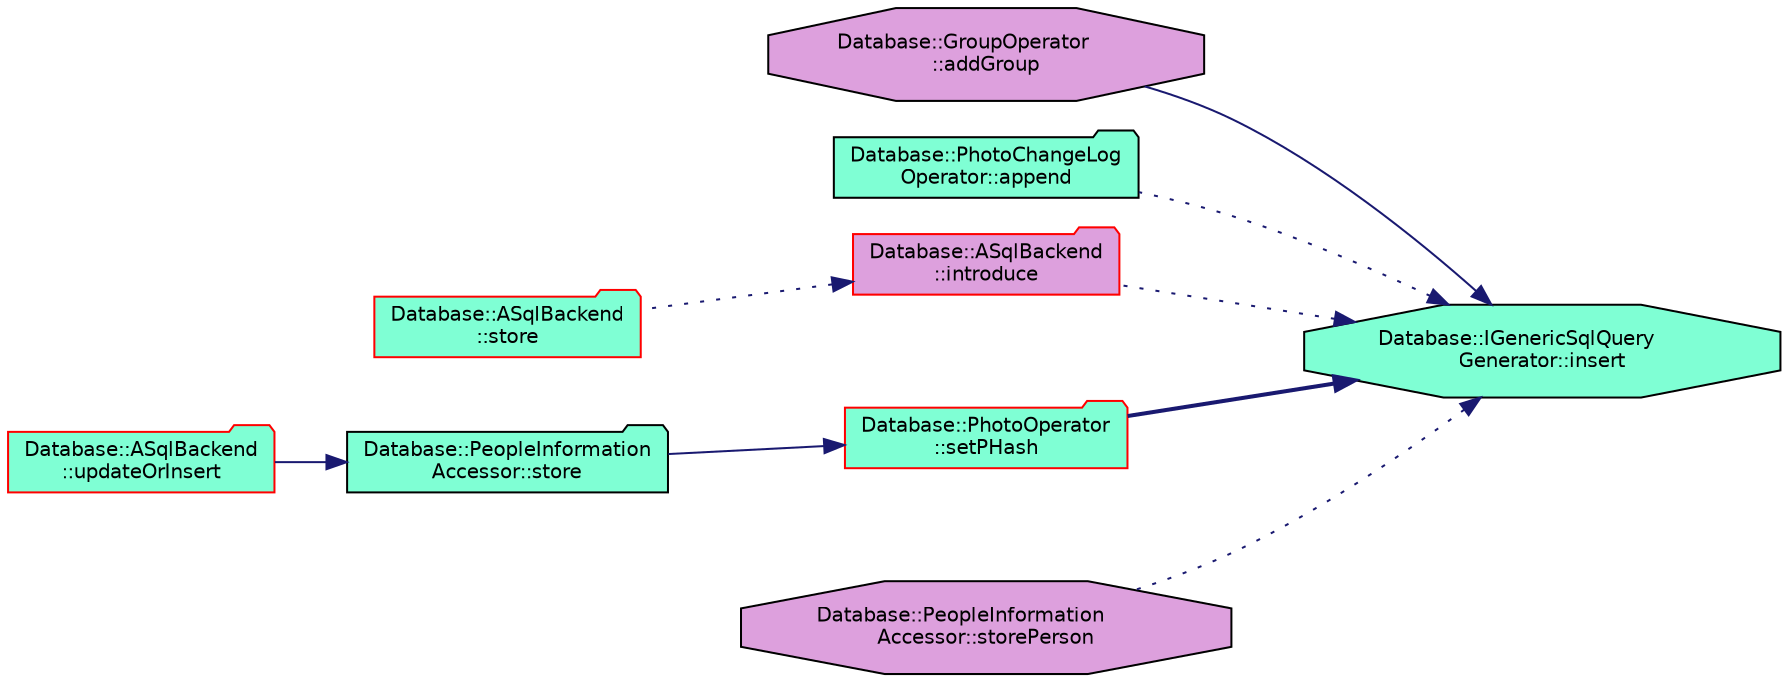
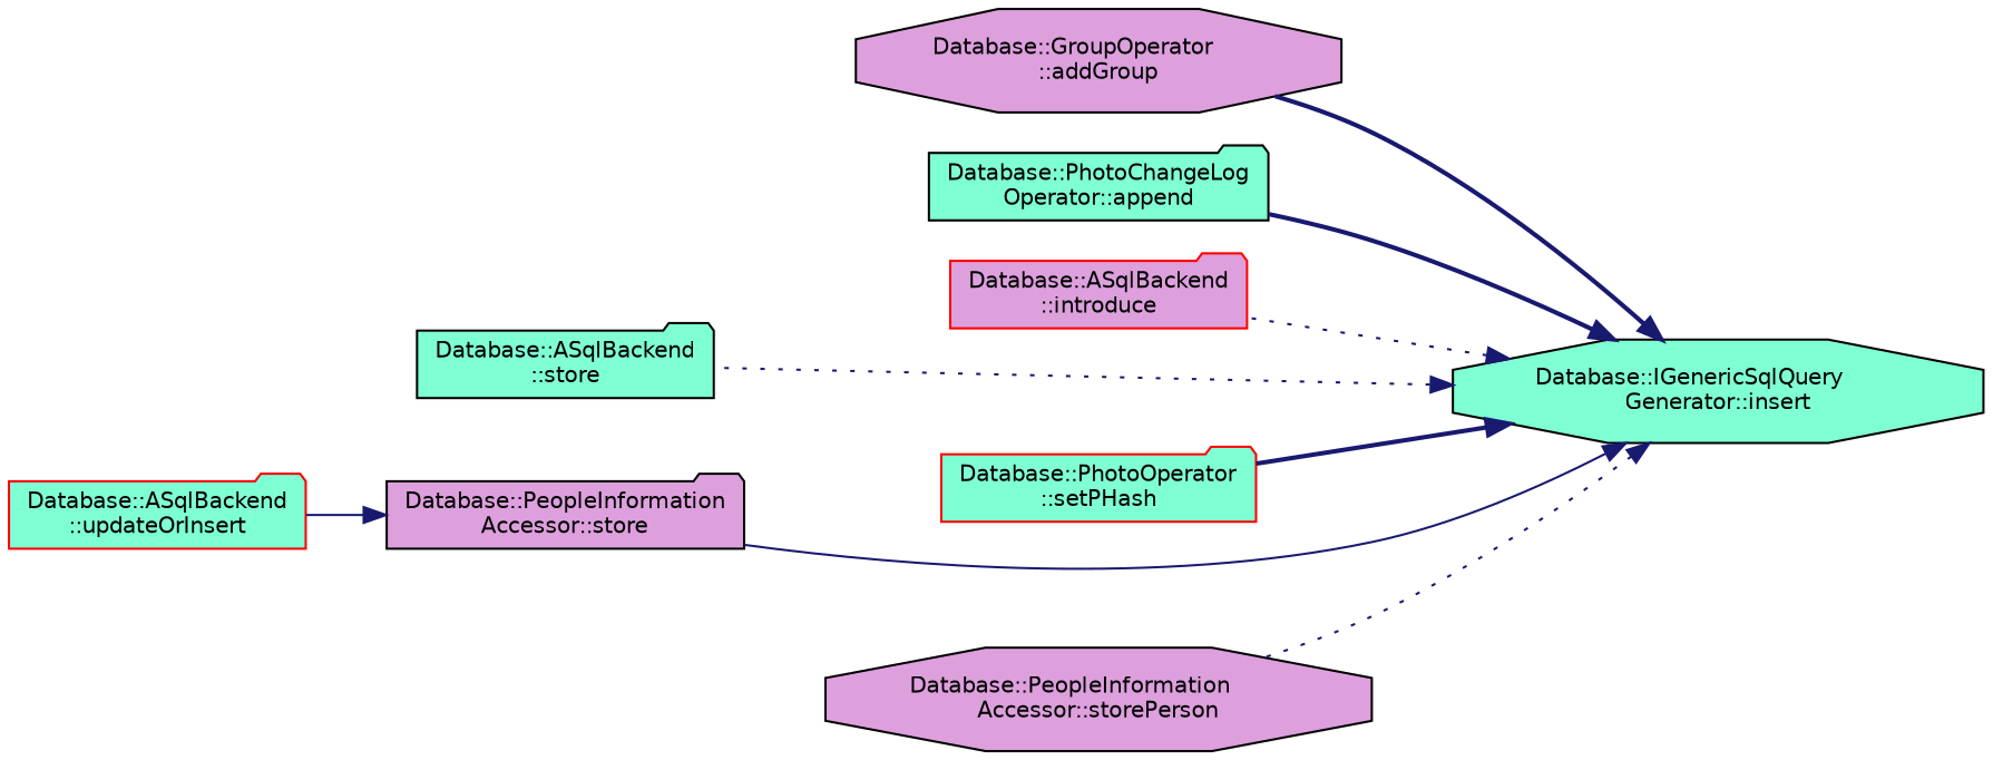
  digraph {
    rankdir=RL
    node [color=black fillcolor=aquamarine fontname=Helvetica fontsize=10 shape=folder style=filled]
    edge [color=midnightblue dir=back fontname=Helvetica fontsize=10 labelfontname=Helvetica labelfontsize=10 style=solid]
    n1 [fontcolor=black height=0.2 label="Database::IGenericSqlQuery\lGenerator::insert" shape=octagon width=0.4]
    n2 [fillcolor=plum height=0.2 label="Database::GroupOperator\l::addGroup" shape=octagon width=0.4]
    n3 [height=0.2 label="Database::PhotoChangeLog\lOperator::append" width=0.4]
    n4 [color=red fillcolor=plum height=0.2 label="Database::ASqlBackend\l::introduce" width=0.4]
    n5 [color=red height=0.2 label="Database::PhotoOperator\l::setPHash" width=0.4]
-   n6 [height=0.2 label="Database::PeopleInformation\lAccessor::store" width=0.4]
-   n7 [color=red height=0.2 label="Database::ASqlBackend\l::store" width=0.4]
+   n6 [fillcolor=plum height=0.2 label="Database::PeopleInformation\lAccessor::store" width=0.4]
+   n7 [height=0.2 label="Database::ASqlBackend\l::store" width=0.4]
    n8 [fillcolor=plum height=0.2 label="Database::PeopleInformation\lAccessor::storePerson" shape=octagon width=0.4]
    n9 [color=red height=0.2 label="Database::ASqlBackend\l::updateOrInsert" width=0.4]
-   n1 -> n2
-   n1 -> n3 [style=dotted]
+   n1 -> n2 [style=bold]
+   n1 -> n3 [style=bold]
    n1 -> n4 [style=dotted]
    n1 -> n5 [style=bold]
-   n5 -> n6
-   n4 -> n7 [style=dotted]
+   n1 -> n6
+   n1 -> n7 [style=dotted]
    n1 -> n8 [style=dotted]
    n6 -> n9
  }
